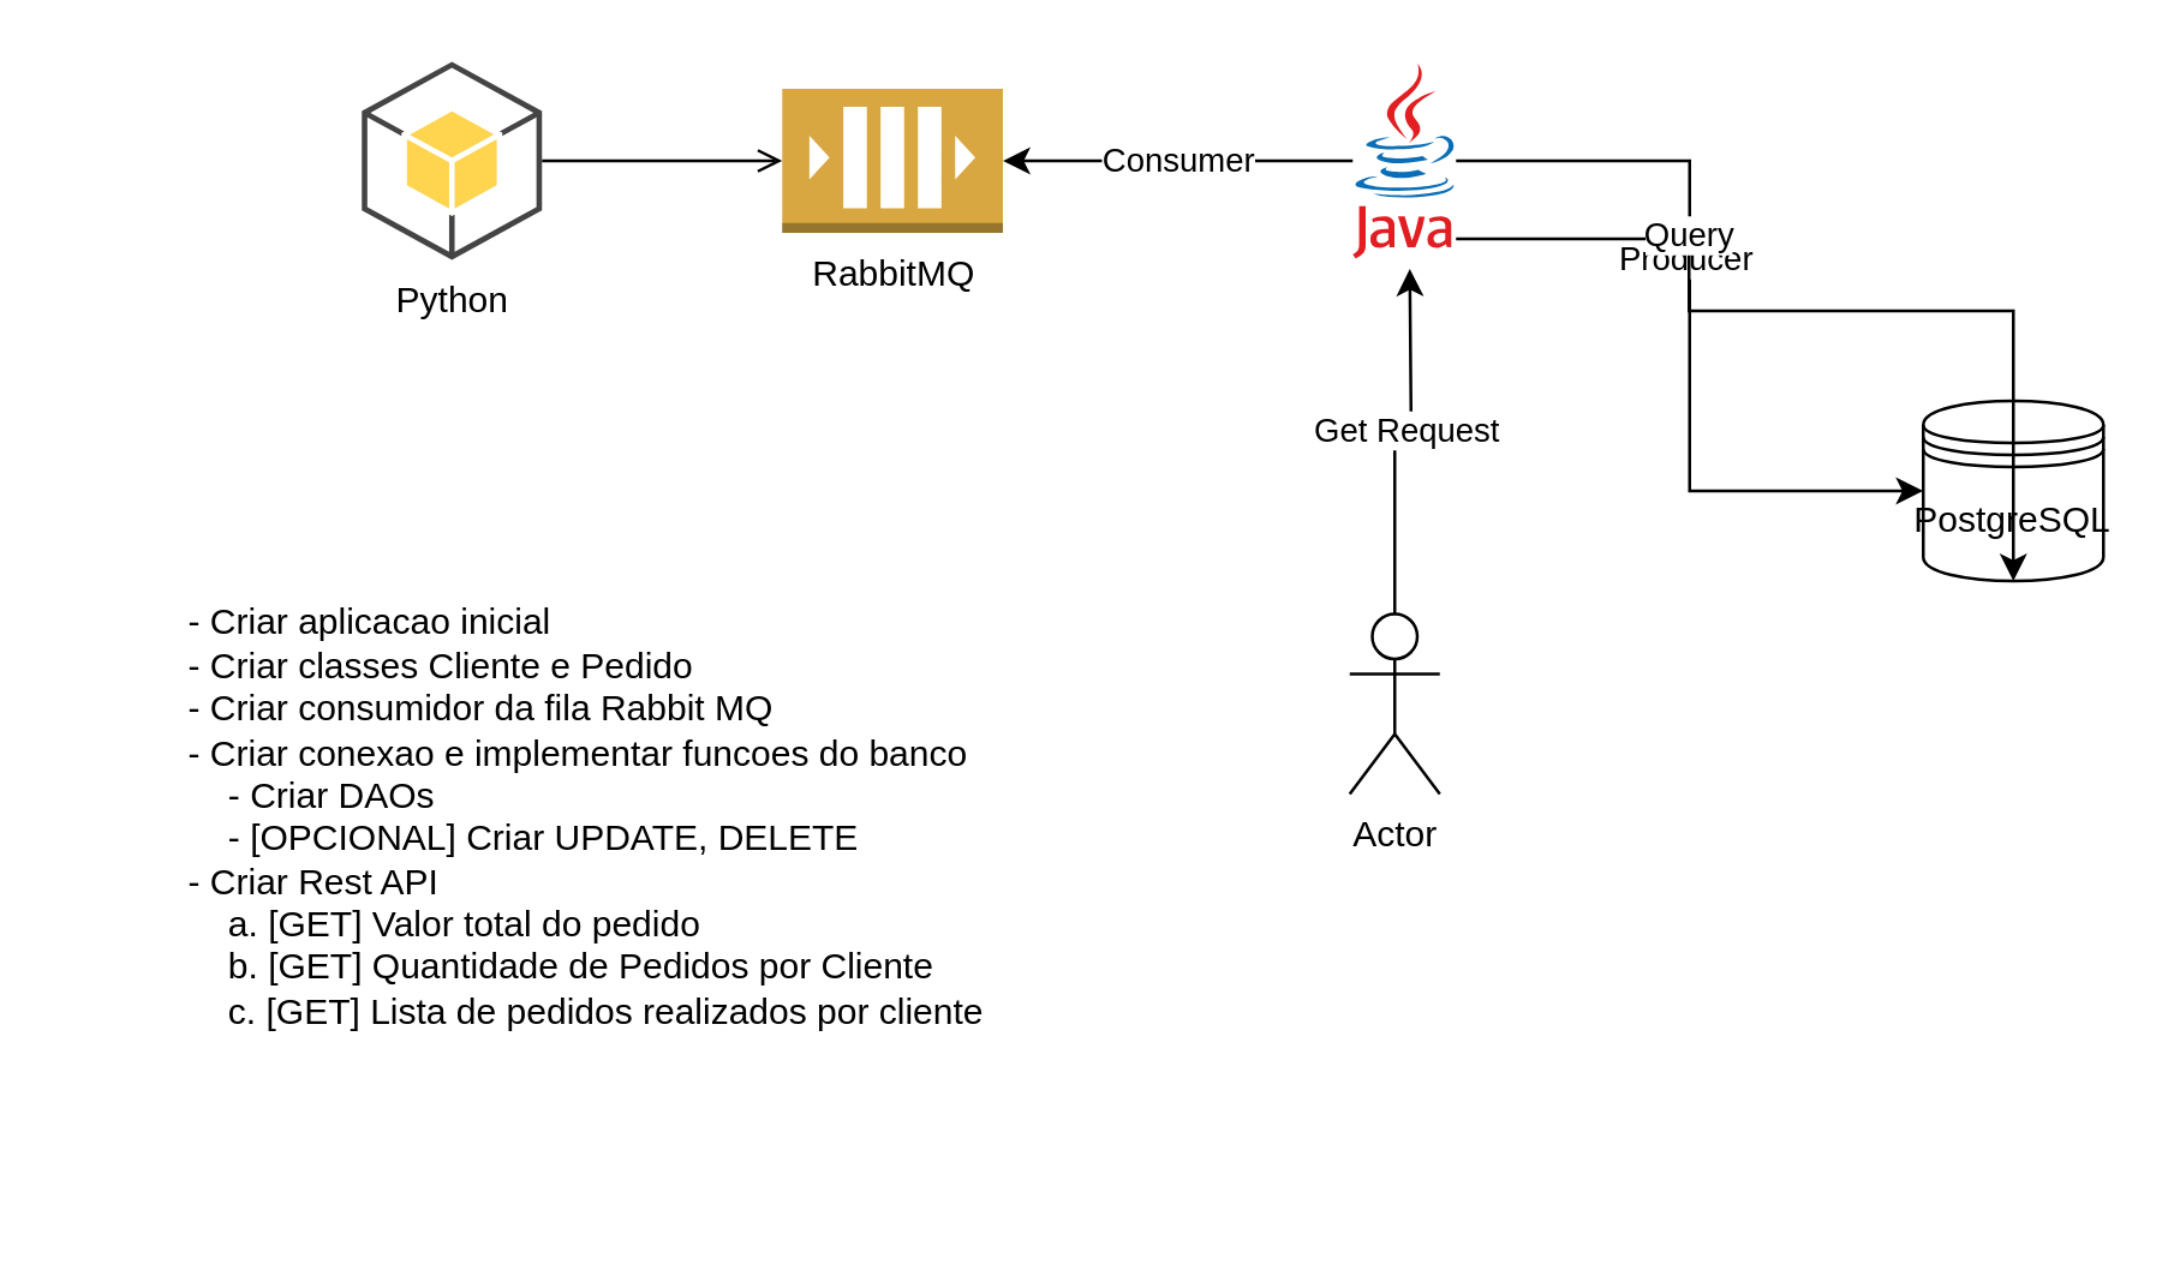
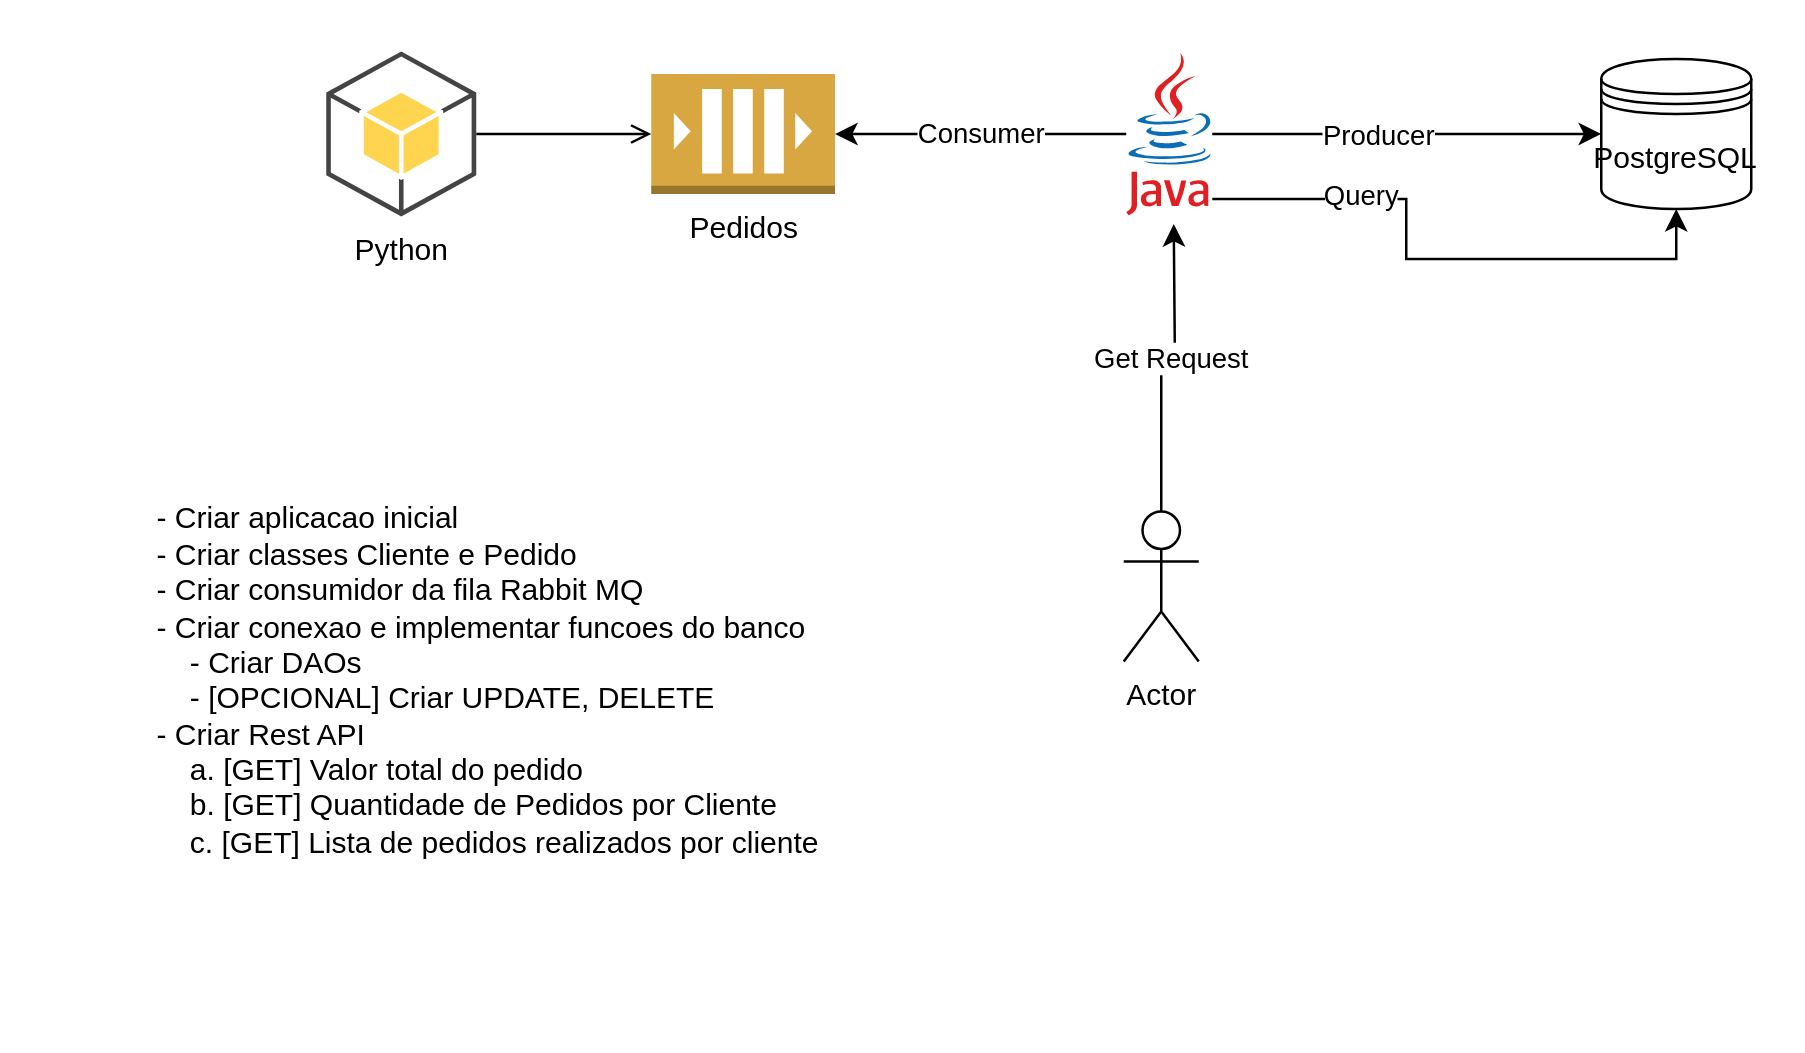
  <mxCell id="0" />
  <mxCell id="1" parent="0" />
- <mxCell id="2" value="PostgreSQL" style="shape=datastore;whiteSpace=wrap;html=1;" vertex="1" parent="1"><mxGeometry x="640" y="133" width="60" height="60" as="geometry" /></mxCell>
- <mxCell id="3" value="RabbitMQ&lt;br&gt;" style="outlineConnect=0;dashed=0;verticalLabelPosition=bottom;verticalAlign=top;align=center;html=1;shape=mxgraph.aws3.queue;fillColor=#D9A741;gradientColor=none;" vertex="1" parent="1"><mxGeometry x="260" y="29" width="73.5" height="48" as="geometry" /></mxCell>
+ <mxCell id="2" value="PostgreSQL" style="shape=datastore;whiteSpace=wrap;html=1;" vertex="1" parent="1"><mxGeometry x="640" y="23" width="60" height="60" as="geometry" /></mxCell>
+ <mxCell id="3" value="Pedidos&lt;br&gt;" style="outlineConnect=0;dashed=0;verticalLabelPosition=bottom;verticalAlign=top;align=center;html=1;shape=mxgraph.aws3.queue;fillColor=#D9A741;gradientColor=none;" vertex="1" parent="1"><mxGeometry x="260" y="29" width="73.5" height="48" as="geometry" /></mxCell>
  <mxCell id="4" value="Consumer" style="edgeStyle=orthogonalEdgeStyle;rounded=0;orthogonalLoop=1;jettySize=auto;html=1;entryX=1;entryY=0.5;entryDx=0;entryDy=0;entryPerimeter=0;" edge="1" parent="1" source="9" target="3"><mxGeometry relative="1" as="geometry" /></mxCell>
  <mxCell id="5" style="edgeStyle=orthogonalEdgeStyle;rounded=0;orthogonalLoop=1;jettySize=auto;html=1;entryX=0;entryY=0.5;entryDx=0;entryDy=0;" edge="1" parent="1" source="9" target="2"><mxGeometry relative="1" as="geometry" /></mxCell>
  <mxCell id="6" value="Producer" style="edgeLabel;html=1;align=center;verticalAlign=middle;resizable=0;points=[];" vertex="1" connectable="0" parent="5"><mxGeometry x="-0.157" y="-2" relative="1" as="geometry"><mxPoint y="-2" as="offset" /></mxGeometry></mxCell>
  <mxCell id="7" style="edgeStyle=orthogonalEdgeStyle;rounded=0;orthogonalLoop=1;jettySize=auto;html=1;entryX=0.5;entryY=1;entryDx=0;entryDy=0;" edge="1" parent="1" source="9" target="2"><mxGeometry relative="1" as="geometry"><Array as="points"><mxPoint x="562" y="79" /><mxPoint x="562" y="103" /><mxPoint x="670" y="103" /></Array></mxGeometry></mxCell>
  <mxCell id="8" value="Query" style="edgeLabel;html=1;align=center;verticalAlign=middle;resizable=0;points=[];" vertex="1" connectable="0" parent="7"><mxGeometry x="-0.489" y="-1" relative="1" as="geometry"><mxPoint y="-3" as="offset" /></mxGeometry></mxCell>
  <mxCell id="9" value="" style="dashed=0;outlineConnect=0;html=1;align=center;labelPosition=center;verticalLabelPosition=bottom;verticalAlign=top;shape=mxgraph.weblogos.java" vertex="1" parent="1"><mxGeometry x="450" y="20.5" width="34.4" height="65" as="geometry" /></mxCell>
  <mxCell id="10" style="edgeStyle=orthogonalEdgeStyle;rounded=0;orthogonalLoop=1;jettySize=auto;html=1;" edge="1" parent="1" source="12"><mxGeometry relative="1" as="geometry"><mxPoint x="469" y="89" as="targetPoint" /></mxGeometry></mxCell>
  <mxCell id="11" value="Get Request" style="edgeLabel;html=1;align=center;verticalAlign=middle;resizable=0;points=[];" vertex="1" connectable="0" parent="10"><mxGeometry x="0.357" y="2" relative="1" as="geometry"><mxPoint y="15" as="offset" /></mxGeometry></mxCell>
  <mxCell id="12" value="Actor" style="shape=umlActor;verticalLabelPosition=bottom;verticalAlign=top;html=1;outlineConnect=0;" vertex="1" parent="1"><mxGeometry x="449" y="204" width="30" height="60" as="geometry" /></mxCell>
  <mxCell id="13" style="edgeStyle=orthogonalEdgeStyle;rounded=0;orthogonalLoop=1;jettySize=auto;html=1;entryX=0;entryY=0.5;entryDx=0;entryDy=0;entryPerimeter=0;endArrow=open;" edge="1" parent="1" source="14" target="3"><mxGeometry relative="1" as="geometry" /></mxCell>
- <mxCell id="14" value="Python" style="outlineConnect=0;dashed=0;verticalLabelPosition=bottom;verticalAlign=top;align=center;html=1;shape=mxgraph.aws3.android;fillColor=#FFD44F;gradientColor=none;" vertex="1" parent="1"><mxGeometry x="120" y="20" width="60" height="66" as="geometry" /></mxCell>
+ <mxCell id="14" value="Python" style="outlineConnect=0;dashed=0;verticalLabelPosition=bottom;verticalAlign=top;align=center;html=1;shape=mxgraph.aws3.android;fillColor=#FFD44F;gradientColor=none;" vertex="1" parent="1"><mxGeometry x="130" y="20" width="60" height="66" as="geometry" /></mxCell>
  <mxCell id="15" value="&lt;div style=&quot;text-align: justify;&quot;&gt;- Criar aplicacao inicial&lt;/div&gt;&lt;div style=&quot;text-align: justify;&quot;&gt;- Criar classes Cliente e Pedido&lt;/div&gt;&lt;div style=&quot;text-align: justify;&quot;&gt;- Criar consumidor da fila Rabbit MQ&lt;/div&gt;&lt;div style=&quot;text-align: justify;&quot;&gt;- Criar conexao e implementar funcoes do banco&lt;/div&gt;&lt;div style=&quot;text-align: justify;&quot;&gt;&amp;nbsp; &amp;nbsp; - Criar DAOs&lt;/div&gt;&lt;div style=&quot;text-align: justify;&quot;&gt;&amp;nbsp; &amp;nbsp; - [OPCIONAL] Criar UPDATE, DELETE&lt;/div&gt;&lt;div style=&quot;text-align: justify;&quot;&gt;- Criar Rest API&lt;/div&gt;&lt;div style=&quot;text-align: justify;&quot;&gt;&amp;nbsp; &amp;nbsp; a. [GET] Valor total do pedido&lt;/div&gt;&lt;div style=&quot;text-align: justify;&quot;&gt;&amp;nbsp; &amp;nbsp; b. [GET] Quantidade de Pedidos por Cliente&lt;/div&gt;&lt;div style=&quot;text-align: justify;&quot;&gt;&amp;nbsp; &amp;nbsp; c. [GET] Lista de pedidos realizados por cliente&lt;/div&gt;&lt;div style=&quot;text-align: justify;&quot;&gt;&lt;br&gt;&lt;/div&gt;" style="text;html=1;strokeColor=none;fillColor=none;align=center;verticalAlign=middle;whiteSpace=wrap;rounded=0;" vertex="1" parent="1"><mxGeometry x="20" y="159" width="350" height="240" as="geometry" /></mxCell>
